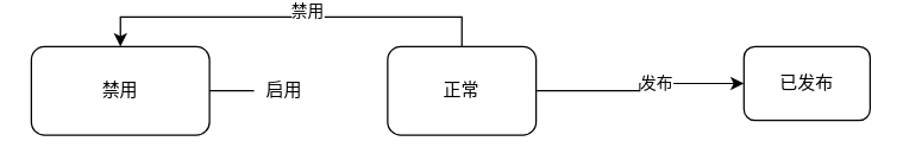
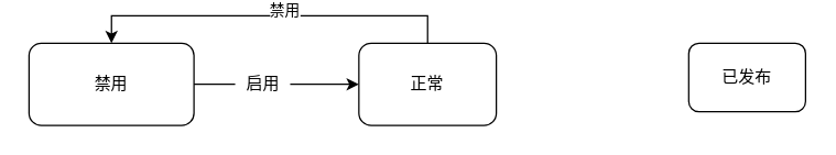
  <mxCell id="0" />
  <mxCell id="1" parent="0" />
+ <mxCell id="2" style="edgeStyle=orthogonalEdgeStyle;rounded=0;orthogonalLoop=1;jettySize=auto;html=1;exitX=1;exitY=0.5;exitDx=0;exitDy=0;startArrow=none;" edge="1" parent="1" source="10" target="8"><mxGeometry relative="1" as="geometry" /></mxCell>
  <mxCell id="3" value="禁用" style="rounded=1;whiteSpace=wrap;html=1;" vertex="1" parent="1"><mxGeometry x="20" y="20" width="120" height="60" as="geometry" /></mxCell>
- <mxCell id="4" style="edgeStyle=orthogonalEdgeStyle;rounded=0;orthogonalLoop=1;jettySize=auto;html=1;exitX=1;exitY=0.5;exitDx=0;exitDy=0;entryX=0;entryY=0.5;entryDx=0;entryDy=0;" edge="1" parent="1" source="8" target="9"><mxGeometry relative="1" as="geometry" /></mxCell>
- <mxCell id="5" value="发布" style="edgeLabel;html=1;align=center;verticalAlign=middle;resizable=0;points=[];" vertex="1" connectable="0" parent="4"><mxGeometry x="0.167" y="1" relative="1" as="geometry"><mxPoint as="offset" /></mxGeometry></mxCell>
  <mxCell id="6" style="edgeStyle=orthogonalEdgeStyle;rounded=0;orthogonalLoop=1;jettySize=auto;html=1;exitX=0.5;exitY=0;exitDx=0;exitDy=0;entryX=0.5;entryY=0;entryDx=0;entryDy=0;" edge="1" parent="1" source="8" target="3"><mxGeometry relative="1" as="geometry" /></mxCell>
  <mxCell id="7" value="禁用" style="edgeLabel;html=1;align=center;verticalAlign=middle;resizable=0;points=[];" vertex="1" connectable="0" parent="6"><mxGeometry x="-0.075" y="-5" relative="1" as="geometry"><mxPoint as="offset" /></mxGeometry></mxCell>
  <mxCell id="8" value="正常" style="rounded=1;whiteSpace=wrap;html=1;" vertex="1" parent="1"><mxGeometry x="260" y="20" width="100" height="60" as="geometry" /></mxCell>
  <mxCell id="9" value="已发布" style="rounded=1;whiteSpace=wrap;html=1;" vertex="1" parent="1"><mxGeometry x="500" y="20" width="85" height="50" as="geometry" /></mxCell>
  <mxCell id="10" value="启用" style="text;html=1;align=center;verticalAlign=middle;resizable=0;points=[];autosize=1;strokeColor=none;fillColor=none;" vertex="1" parent="1"><mxGeometry x="170" y="40" width="40" height="20" as="geometry" /></mxCell>
  <mxCell id="11" value="" style="edgeStyle=orthogonalEdgeStyle;rounded=0;orthogonalLoop=1;jettySize=auto;html=1;exitX=1;exitY=0.5;exitDx=0;exitDy=0;endArrow=none;" edge="1" parent="1" source="3" target="10"><mxGeometry relative="1" as="geometry"><mxPoint x="140" y="50" as="sourcePoint" /><mxPoint x="260" y="50" as="targetPoint" /></mxGeometry></mxCell>
